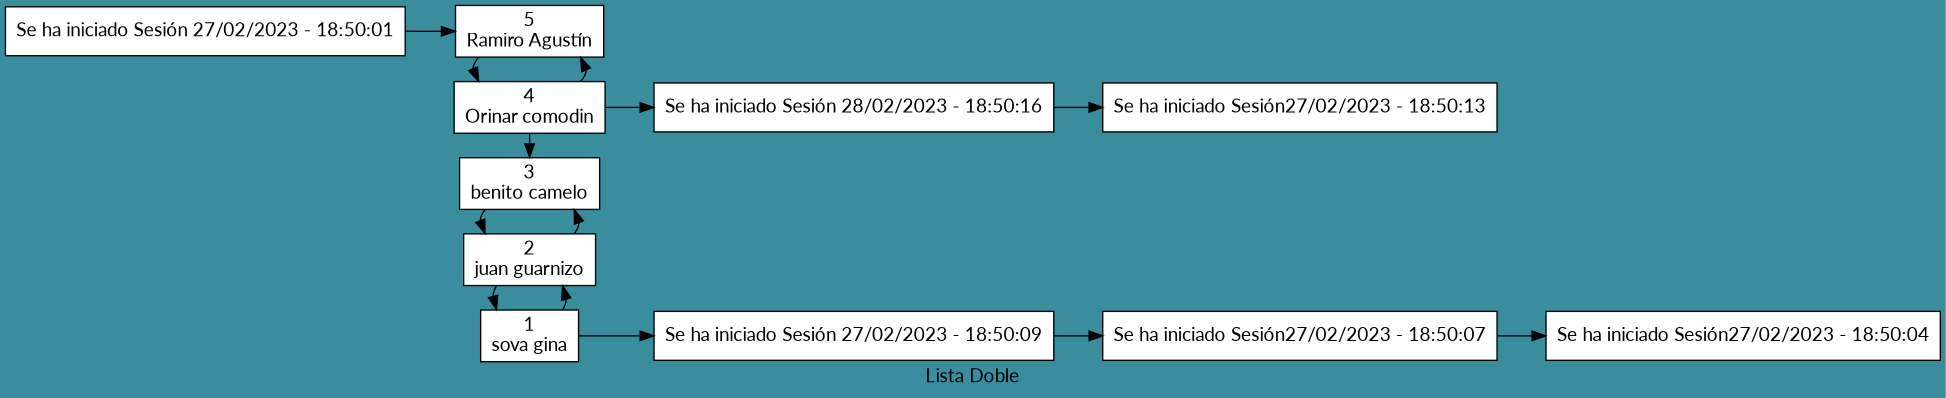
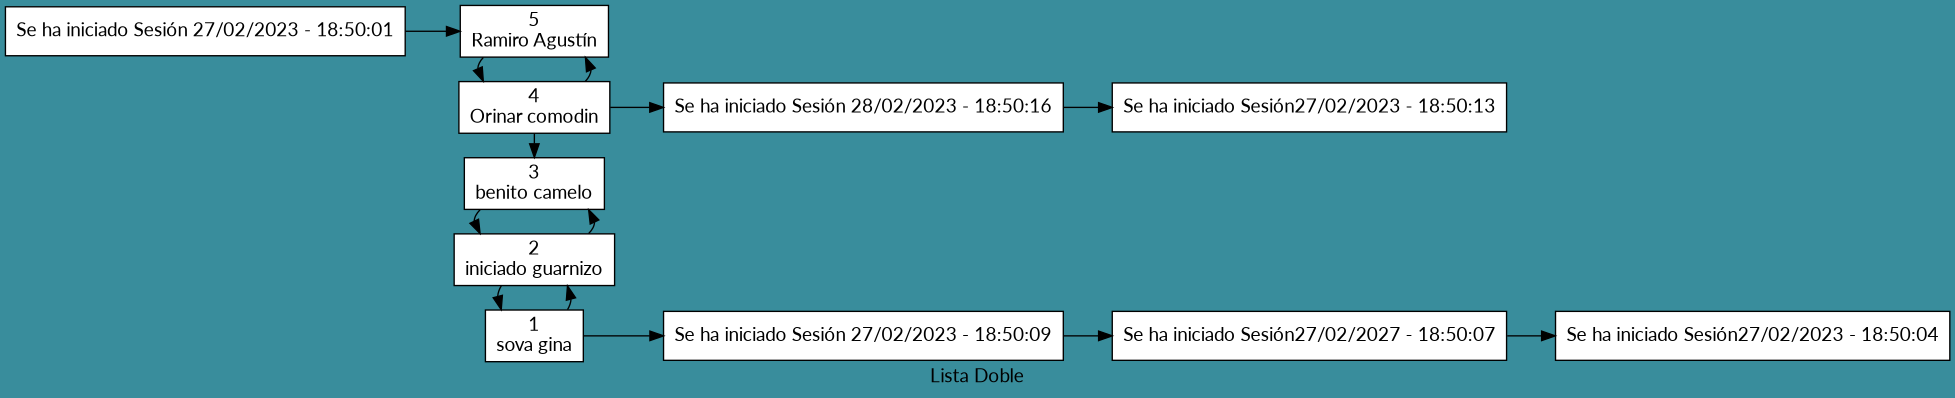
  digraph {
    bgcolor="#398D9C"
    fontname=Lato
    label="Lista Doble"
    rankdir=LR
    node [fillcolor="#FFFFFF" fontname=Lato group=0 shape=box style=filled]
    edge [fontname=Lato]
    n1 [label="1\nsova gina"]
-   n2 [group=1 label="2\njuan guarnizo"]
+   n2 [group=1 label="2\niniciado guarnizo"]
    n3 [group=2 label="3\nbenito camelo"]
    n4 [group=3 label="4\nOrinar comodin"]
    n5 [group=4 label="5\nRamiro Agustín"]
    n6 [label="Se ha iniciado Sesión 27/02/2023 - 18:50:09"]
    n7 [group=3 label="Se ha iniciado Sesión 28/02/2023 - 18:50:16"]
-   n8 [label="Se ha iniciado Sesión27/02/2023 - 18:50:07"]
+   n8 [label="Se ha iniciado Sesión27/02/2027 - 18:50:07"]
    n9 [label="Se ha iniciado Sesión27/02/2023 - 18:50:04"]
    n10 [group=3 label="Se ha iniciado Sesión27/02/2023 - 18:50:13"]
    n11 [group=4 label="Se ha iniciado Sesión 27/02/2023 - 18:50:01"]
    subgraph sub_1 {
      rank=same
      n1
      n2
      n3
      n4
      n5
    }
    n1 -> n2
    n1 -> n6
    n2 -> n1
    n2 -> n3
    n3 -> n2
    n4 -> n3
    n4 -> n5
    n4 -> n7
    n5 -> n4
    n6 -> n8
    n7 -> n10
    n8 -> n9
    n11 -> n5
  }
